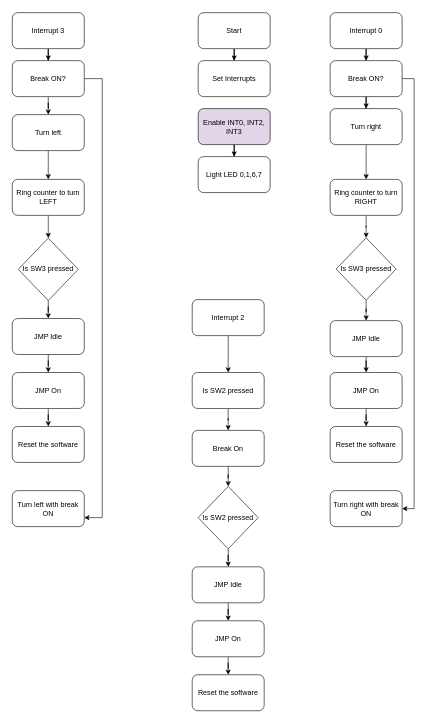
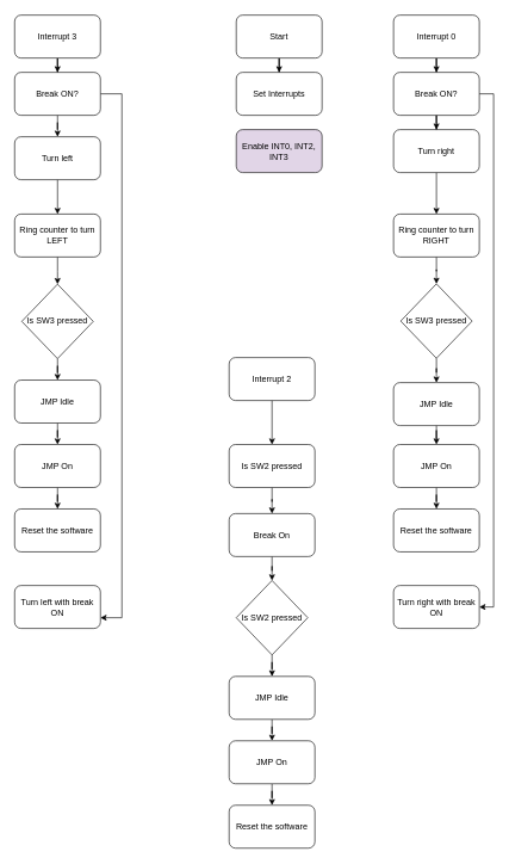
  <mxCell id="0" />
  <mxCell id="1" parent="0" />
  <mxCell id="2" value="" style="edgeStyle=orthogonalEdgeStyle;rounded=0;orthogonalLoop=1;jettySize=auto;html=1;" parent="1" source="3" target="4" edge="1"><mxGeometry relative="1" as="geometry" /></mxCell>
  <mxCell id="3" value="Start" style="rounded=1;whiteSpace=wrap;html=1;" parent="1" vertex="1"><mxGeometry x="330" y="20" width="120" height="60" as="geometry" /></mxCell>
  <mxCell id="4" value="Set Interrupts" style="rounded=1;whiteSpace=wrap;html=1;" parent="1" vertex="1"><mxGeometry x="330" y="100" width="120" height="60" as="geometry" /></mxCell>
- <mxCell id="5" value="" style="edgeStyle=orthogonalEdgeStyle;rounded=0;orthogonalLoop=1;jettySize=auto;html=1;" parent="1" source="6" target="7" edge="1"><mxGeometry relative="1" as="geometry" /></mxCell>
  <mxCell id="6" value="Enable INT0, INT2, INT3" style="rounded=1;whiteSpace=wrap;html=1;fillColor=#e1d5e7;" parent="1" vertex="1"><mxGeometry x="330" y="180" width="120" height="60" as="geometry" /></mxCell>
- <mxCell id="7" value="Light LED 0,1,6,7" style="rounded=1;whiteSpace=wrap;html=1;" parent="1" vertex="1"><mxGeometry x="330" y="260" width="120" height="60" as="geometry" /></mxCell>
  <mxCell id="8" value="" style="edgeStyle=orthogonalEdgeStyle;rounded=0;orthogonalLoop=1;jettySize=auto;html=1;" parent="1" source="9" target="14" edge="1"><mxGeometry relative="1" as="geometry" /></mxCell>
  <mxCell id="9" value="Interrupt 3" style="rounded=1;whiteSpace=wrap;html=1;" parent="1" vertex="1"><mxGeometry x="20" y="20" width="120" height="60" as="geometry" /></mxCell>
  <mxCell id="10" value="" style="edgeStyle=orthogonalEdgeStyle;rounded=0;orthogonalLoop=1;jettySize=auto;html=1;" parent="1" source="11" target="31" edge="1"><mxGeometry relative="1" as="geometry" /></mxCell>
  <mxCell id="11" value="Turn left" style="rounded=1;whiteSpace=wrap;html=1;" parent="1" vertex="1"><mxGeometry x="20" y="190" width="120" height="60" as="geometry" /></mxCell>
  <mxCell id="12" value="" style="edgeStyle=orthogonalEdgeStyle;rounded=0;orthogonalLoop=1;jettySize=auto;html=1;" parent="1" source="14" target="11" edge="1"><mxGeometry relative="1" as="geometry" /></mxCell>
  <mxCell id="13" style="edgeStyle=orthogonalEdgeStyle;rounded=0;orthogonalLoop=1;jettySize=auto;html=1;entryX=1;entryY=0.75;entryDx=0;entryDy=0;" edge="1" parent="1" source="14" target="22"><mxGeometry relative="1" as="geometry"><Array as="points"><mxPoint x="170" y="130" /><mxPoint x="170" y="862" /></Array></mxGeometry></mxCell>
  <mxCell id="14" value="Break ON?" style="rounded=1;whiteSpace=wrap;html=1;" parent="1" vertex="1"><mxGeometry x="20" y="100" width="120" height="60" as="geometry" /></mxCell>
  <mxCell id="15" value="" style="edgeStyle=orthogonalEdgeStyle;rounded=0;orthogonalLoop=1;jettySize=auto;html=1;" parent="1" source="16" target="21" edge="1"><mxGeometry relative="1" as="geometry" /></mxCell>
  <mxCell id="16" value="Interrupt 0" style="rounded=1;whiteSpace=wrap;html=1;" parent="1" vertex="1"><mxGeometry x="550" y="20" width="120" height="60" as="geometry" /></mxCell>
  <mxCell id="17" value="" style="edgeStyle=orthogonalEdgeStyle;rounded=0;orthogonalLoop=1;jettySize=auto;html=1;" parent="1" source="18" target="33" edge="1"><mxGeometry relative="1" as="geometry" /></mxCell>
  <mxCell id="18" value="Turn right" style="rounded=1;whiteSpace=wrap;html=1;" parent="1" vertex="1"><mxGeometry x="550" y="180" width="120" height="60" as="geometry" /></mxCell>
  <mxCell id="19" value="" style="edgeStyle=orthogonalEdgeStyle;rounded=0;orthogonalLoop=1;jettySize=auto;html=1;" parent="1" source="21" target="18" edge="1"><mxGeometry relative="1" as="geometry" /></mxCell>
  <mxCell id="20" style="edgeStyle=orthogonalEdgeStyle;rounded=0;orthogonalLoop=1;jettySize=auto;html=1;entryX=1;entryY=0.5;entryDx=0;entryDy=0;" parent="1" source="21" target="23" edge="1"><mxGeometry relative="1" as="geometry"><Array as="points"><mxPoint x="690" y="130" /><mxPoint x="690" y="847" /></Array></mxGeometry></mxCell>
  <mxCell id="21" value="Break ON?" style="rounded=1;whiteSpace=wrap;html=1;" parent="1" vertex="1"><mxGeometry x="550" y="100" width="120" height="60" as="geometry" /></mxCell>
  <mxCell id="22" value="Turn left with break ON" style="rounded=1;whiteSpace=wrap;html=1;" parent="1" vertex="1"><mxGeometry x="20" y="817" width="120" height="60" as="geometry" /></mxCell>
  <mxCell id="23" value="Turn right with break ON" style="rounded=1;whiteSpace=wrap;html=1;" parent="1" vertex="1"><mxGeometry x="550" y="817" width="120" height="60" as="geometry" /></mxCell>
  <mxCell id="24" value="" style="edgeStyle=orthogonalEdgeStyle;rounded=0;orthogonalLoop=1;jettySize=auto;html=1;" edge="1" parent="1" source="25" target="27"><mxGeometry relative="1" as="geometry" /></mxCell>
  <mxCell id="25" value="Interrupt 2" style="rounded=1;whiteSpace=wrap;html=1;" parent="1" vertex="1"><mxGeometry x="320" y="498.5" width="120" height="60" as="geometry" /></mxCell>
  <mxCell id="26" value="" style="edgeStyle=orthogonalEdgeStyle;rounded=0;orthogonalLoop=1;jettySize=auto;html=1;" edge="1" parent="1" source="27" target="29"><mxGeometry relative="1" as="geometry" /></mxCell>
  <mxCell id="27" value="Is SW2 pressed" style="rounded=1;whiteSpace=wrap;html=1;" parent="1" vertex="1"><mxGeometry x="320" y="620" width="120" height="60" as="geometry" /></mxCell>
  <mxCell id="28" value="" style="edgeStyle=orthogonalEdgeStyle;rounded=0;orthogonalLoop=1;jettySize=auto;html=1;" edge="1" parent="1" source="29" target="49"><mxGeometry relative="1" as="geometry" /></mxCell>
  <mxCell id="29" value="Break On" style="rounded=1;whiteSpace=wrap;html=1;" parent="1" vertex="1"><mxGeometry x="320" y="716.5" width="120" height="60" as="geometry" /></mxCell>
  <mxCell id="30" value="" style="edgeStyle=orthogonalEdgeStyle;rounded=0;orthogonalLoop=1;jettySize=auto;html=1;" parent="1" source="31" edge="1"><mxGeometry relative="1" as="geometry"><mxPoint x="80" y="396" as="targetPoint" /></mxGeometry></mxCell>
  <mxCell id="31" value="Ring counter to turn LEFT" style="rounded=1;whiteSpace=wrap;html=1;" parent="1" vertex="1"><mxGeometry x="20" y="298" width="120" height="60" as="geometry" /></mxCell>
  <mxCell id="32" value="" style="edgeStyle=orthogonalEdgeStyle;rounded=0;orthogonalLoop=1;jettySize=auto;html=1;" edge="1" parent="1" source="33" target="42"><mxGeometry relative="1" as="geometry" /></mxCell>
  <mxCell id="33" value="Ring counter to turn RIGHT" style="rounded=1;whiteSpace=wrap;html=1;" parent="1" vertex="1"><mxGeometry x="550" y="298" width="120" height="60" as="geometry" /></mxCell>
  <mxCell id="34" value="" style="edgeStyle=orthogonalEdgeStyle;rounded=0;orthogonalLoop=1;jettySize=auto;html=1;" edge="1" parent="1" source="35" target="37"><mxGeometry relative="1" as="geometry" /></mxCell>
  <mxCell id="35" value="Is SW3 pressed" style="rhombus;whiteSpace=wrap;html=1;" vertex="1" parent="1"><mxGeometry x="30" y="396" width="100" height="104" as="geometry" /></mxCell>
  <mxCell id="36" value="" style="edgeStyle=orthogonalEdgeStyle;rounded=0;orthogonalLoop=1;jettySize=auto;html=1;" edge="1" parent="1" source="37" target="39"><mxGeometry relative="1" as="geometry" /></mxCell>
  <mxCell id="37" value="JMP Idle" style="rounded=1;whiteSpace=wrap;html=1;" vertex="1" parent="1"><mxGeometry x="20" y="530" width="120" height="60" as="geometry" /></mxCell>
  <mxCell id="38" value="" style="edgeStyle=orthogonalEdgeStyle;rounded=0;orthogonalLoop=1;jettySize=auto;html=1;" edge="1" parent="1" source="39" target="40"><mxGeometry relative="1" as="geometry" /></mxCell>
  <mxCell id="39" value="JMP On" style="rounded=1;whiteSpace=wrap;html=1;" vertex="1" parent="1"><mxGeometry x="20" y="620" width="120" height="60" as="geometry" /></mxCell>
  <mxCell id="40" value="Reset the software" style="rounded=1;whiteSpace=wrap;html=1;" vertex="1" parent="1"><mxGeometry x="20" y="710" width="120" height="60" as="geometry" /></mxCell>
  <mxCell id="41" value="" style="edgeStyle=orthogonalEdgeStyle;rounded=0;orthogonalLoop=1;jettySize=auto;html=1;" edge="1" source="42" target="44" parent="1"><mxGeometry relative="1" as="geometry" /></mxCell>
  <mxCell id="42" value="Is SW3 pressed" style="rhombus;whiteSpace=wrap;html=1;" vertex="1" parent="1"><mxGeometry x="560" y="395.5" width="100" height="104" as="geometry" /></mxCell>
  <mxCell id="43" value="" style="edgeStyle=orthogonalEdgeStyle;rounded=0;orthogonalLoop=1;jettySize=auto;html=1;" edge="1" source="44" target="46" parent="1"><mxGeometry relative="1" as="geometry" /></mxCell>
  <mxCell id="44" value="JMP Idle" style="rounded=1;whiteSpace=wrap;html=1;" vertex="1" parent="1"><mxGeometry x="550" y="533.5" width="120" height="60" as="geometry" /></mxCell>
  <mxCell id="45" value="" style="edgeStyle=orthogonalEdgeStyle;rounded=0;orthogonalLoop=1;jettySize=auto;html=1;" edge="1" source="46" target="47" parent="1"><mxGeometry relative="1" as="geometry" /></mxCell>
  <mxCell id="46" value="JMP On" style="rounded=1;whiteSpace=wrap;html=1;" vertex="1" parent="1"><mxGeometry x="550" y="620" width="120" height="60" as="geometry" /></mxCell>
  <mxCell id="47" value="Reset the software" style="rounded=1;whiteSpace=wrap;html=1;" vertex="1" parent="1"><mxGeometry x="550" y="710" width="120" height="60" as="geometry" /></mxCell>
  <mxCell id="48" value="" style="edgeStyle=orthogonalEdgeStyle;rounded=0;orthogonalLoop=1;jettySize=auto;html=1;" edge="1" source="49" target="51" parent="1"><mxGeometry relative="1" as="geometry" /></mxCell>
  <mxCell id="49" value="Is SW2 pressed" style="rhombus;whiteSpace=wrap;html=1;" vertex="1" parent="1"><mxGeometry x="330" y="810" width="100" height="104" as="geometry" /></mxCell>
  <mxCell id="50" value="" style="edgeStyle=orthogonalEdgeStyle;rounded=0;orthogonalLoop=1;jettySize=auto;html=1;" edge="1" source="51" target="53" parent="1"><mxGeometry relative="1" as="geometry" /></mxCell>
  <mxCell id="51" value="JMP Idle" style="rounded=1;whiteSpace=wrap;html=1;" vertex="1" parent="1"><mxGeometry x="320" y="944" width="120" height="60" as="geometry" /></mxCell>
  <mxCell id="52" value="" style="edgeStyle=orthogonalEdgeStyle;rounded=0;orthogonalLoop=1;jettySize=auto;html=1;" edge="1" source="53" target="54" parent="1"><mxGeometry relative="1" as="geometry" /></mxCell>
  <mxCell id="53" value="JMP On" style="rounded=1;whiteSpace=wrap;html=1;" vertex="1" parent="1"><mxGeometry x="320" y="1034" width="120" height="60" as="geometry" /></mxCell>
  <mxCell id="54" value="Reset the software" style="rounded=1;whiteSpace=wrap;html=1;" vertex="1" parent="1"><mxGeometry x="320" y="1124" width="120" height="60" as="geometry" /></mxCell>
